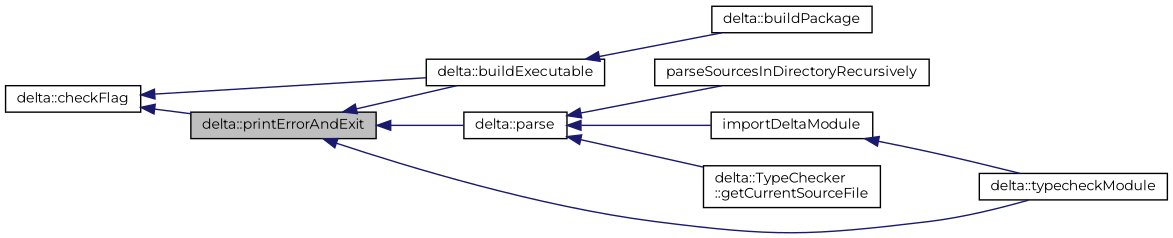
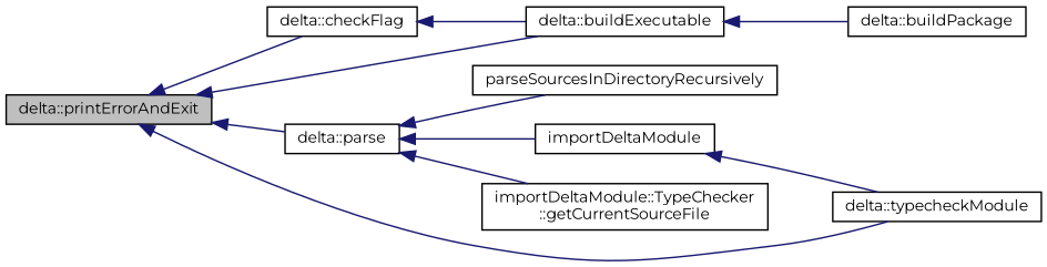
  digraph {
    fontname=Montserrat
    rankdir=LR
    node [color=black fillcolor=white fontname=Montserrat fontsize=10 shape=record style=filled]
    edge [color=midnightblue dir=back fontname=Montserrat fontsize=10 labelfontname=Helvetica labelfontsize=10 style=solid]
    n1 [fillcolor=grey75 fontcolor=black height=0.2 label="delta::printErrorAndExit" width=0.4]
    n2 [height=0.2 label="delta::checkFlag" width=0.4]
    n3 [height=0.2 label="delta::buildExecutable" width=0.4]
    n4 [height=0.2 label="delta::parse" width=0.4]
    n5 [height=0.2 label="delta::typecheckModule" width=0.4]
    n6 [height=0.2 label="delta::buildPackage" width=0.4]
    n7 [height=0.2 label=parseSourcesInDirectoryRecursively width=0.4]
    n8 [height=0.2 label=importDeltaModule width=0.4]
-   n9 [height=0.2 label="delta::TypeChecker\l::getCurrentSourceFile" width=0.4]
-   n2 -> n1
+   n9 [height=0.2 label="importDeltaModule::TypeChecker\l::getCurrentSourceFile" width=0.4]
+   n1 -> n2
    n1 -> n3
    n1 -> n4
    n1 -> n5
    n2 -> n3
    n3 -> n6
    n4 -> n7
    n4 -> n8
    n4 -> n9
    n8 -> n5
  }
